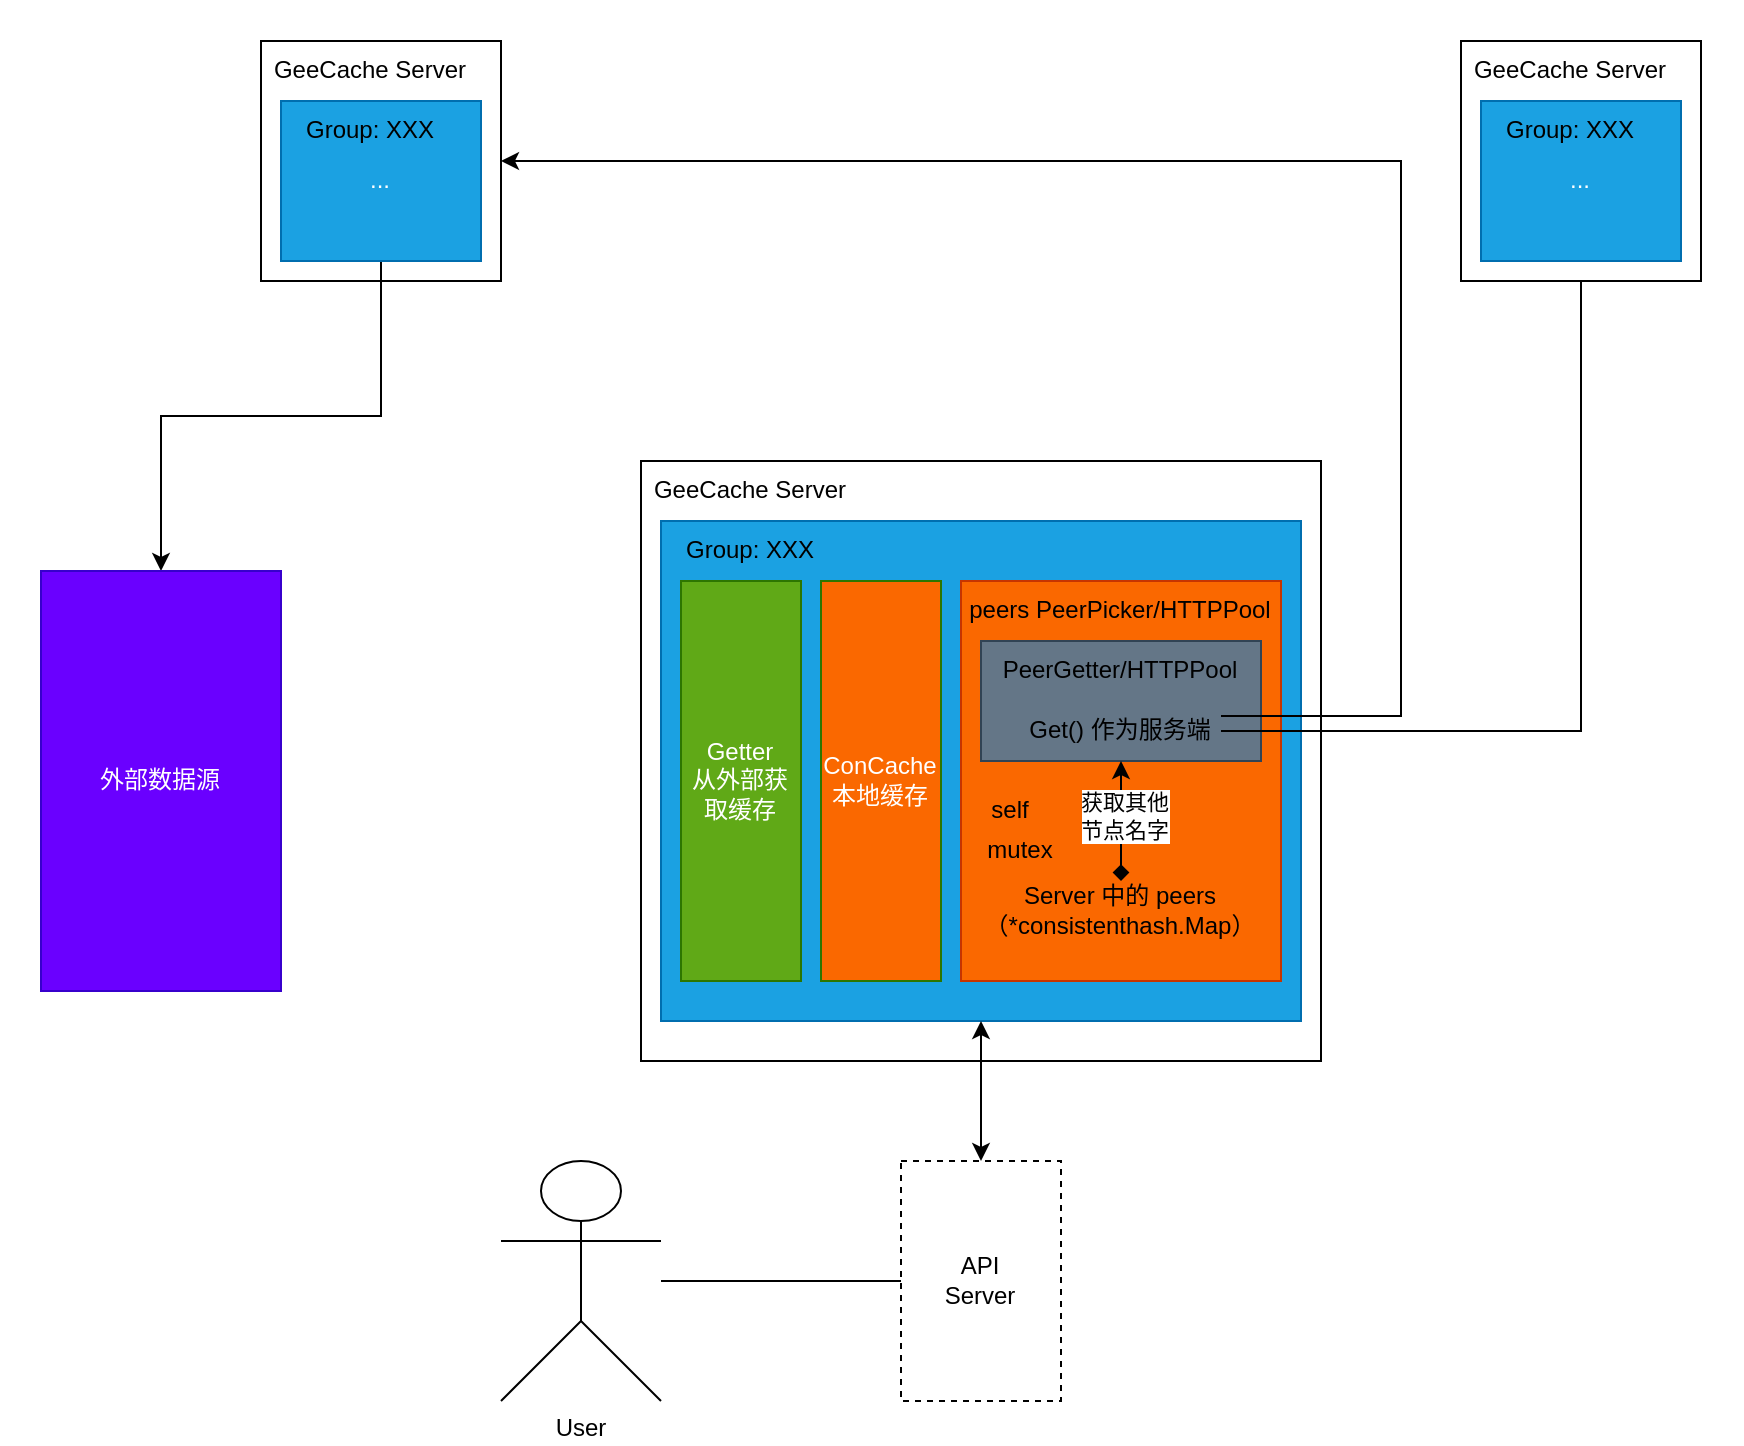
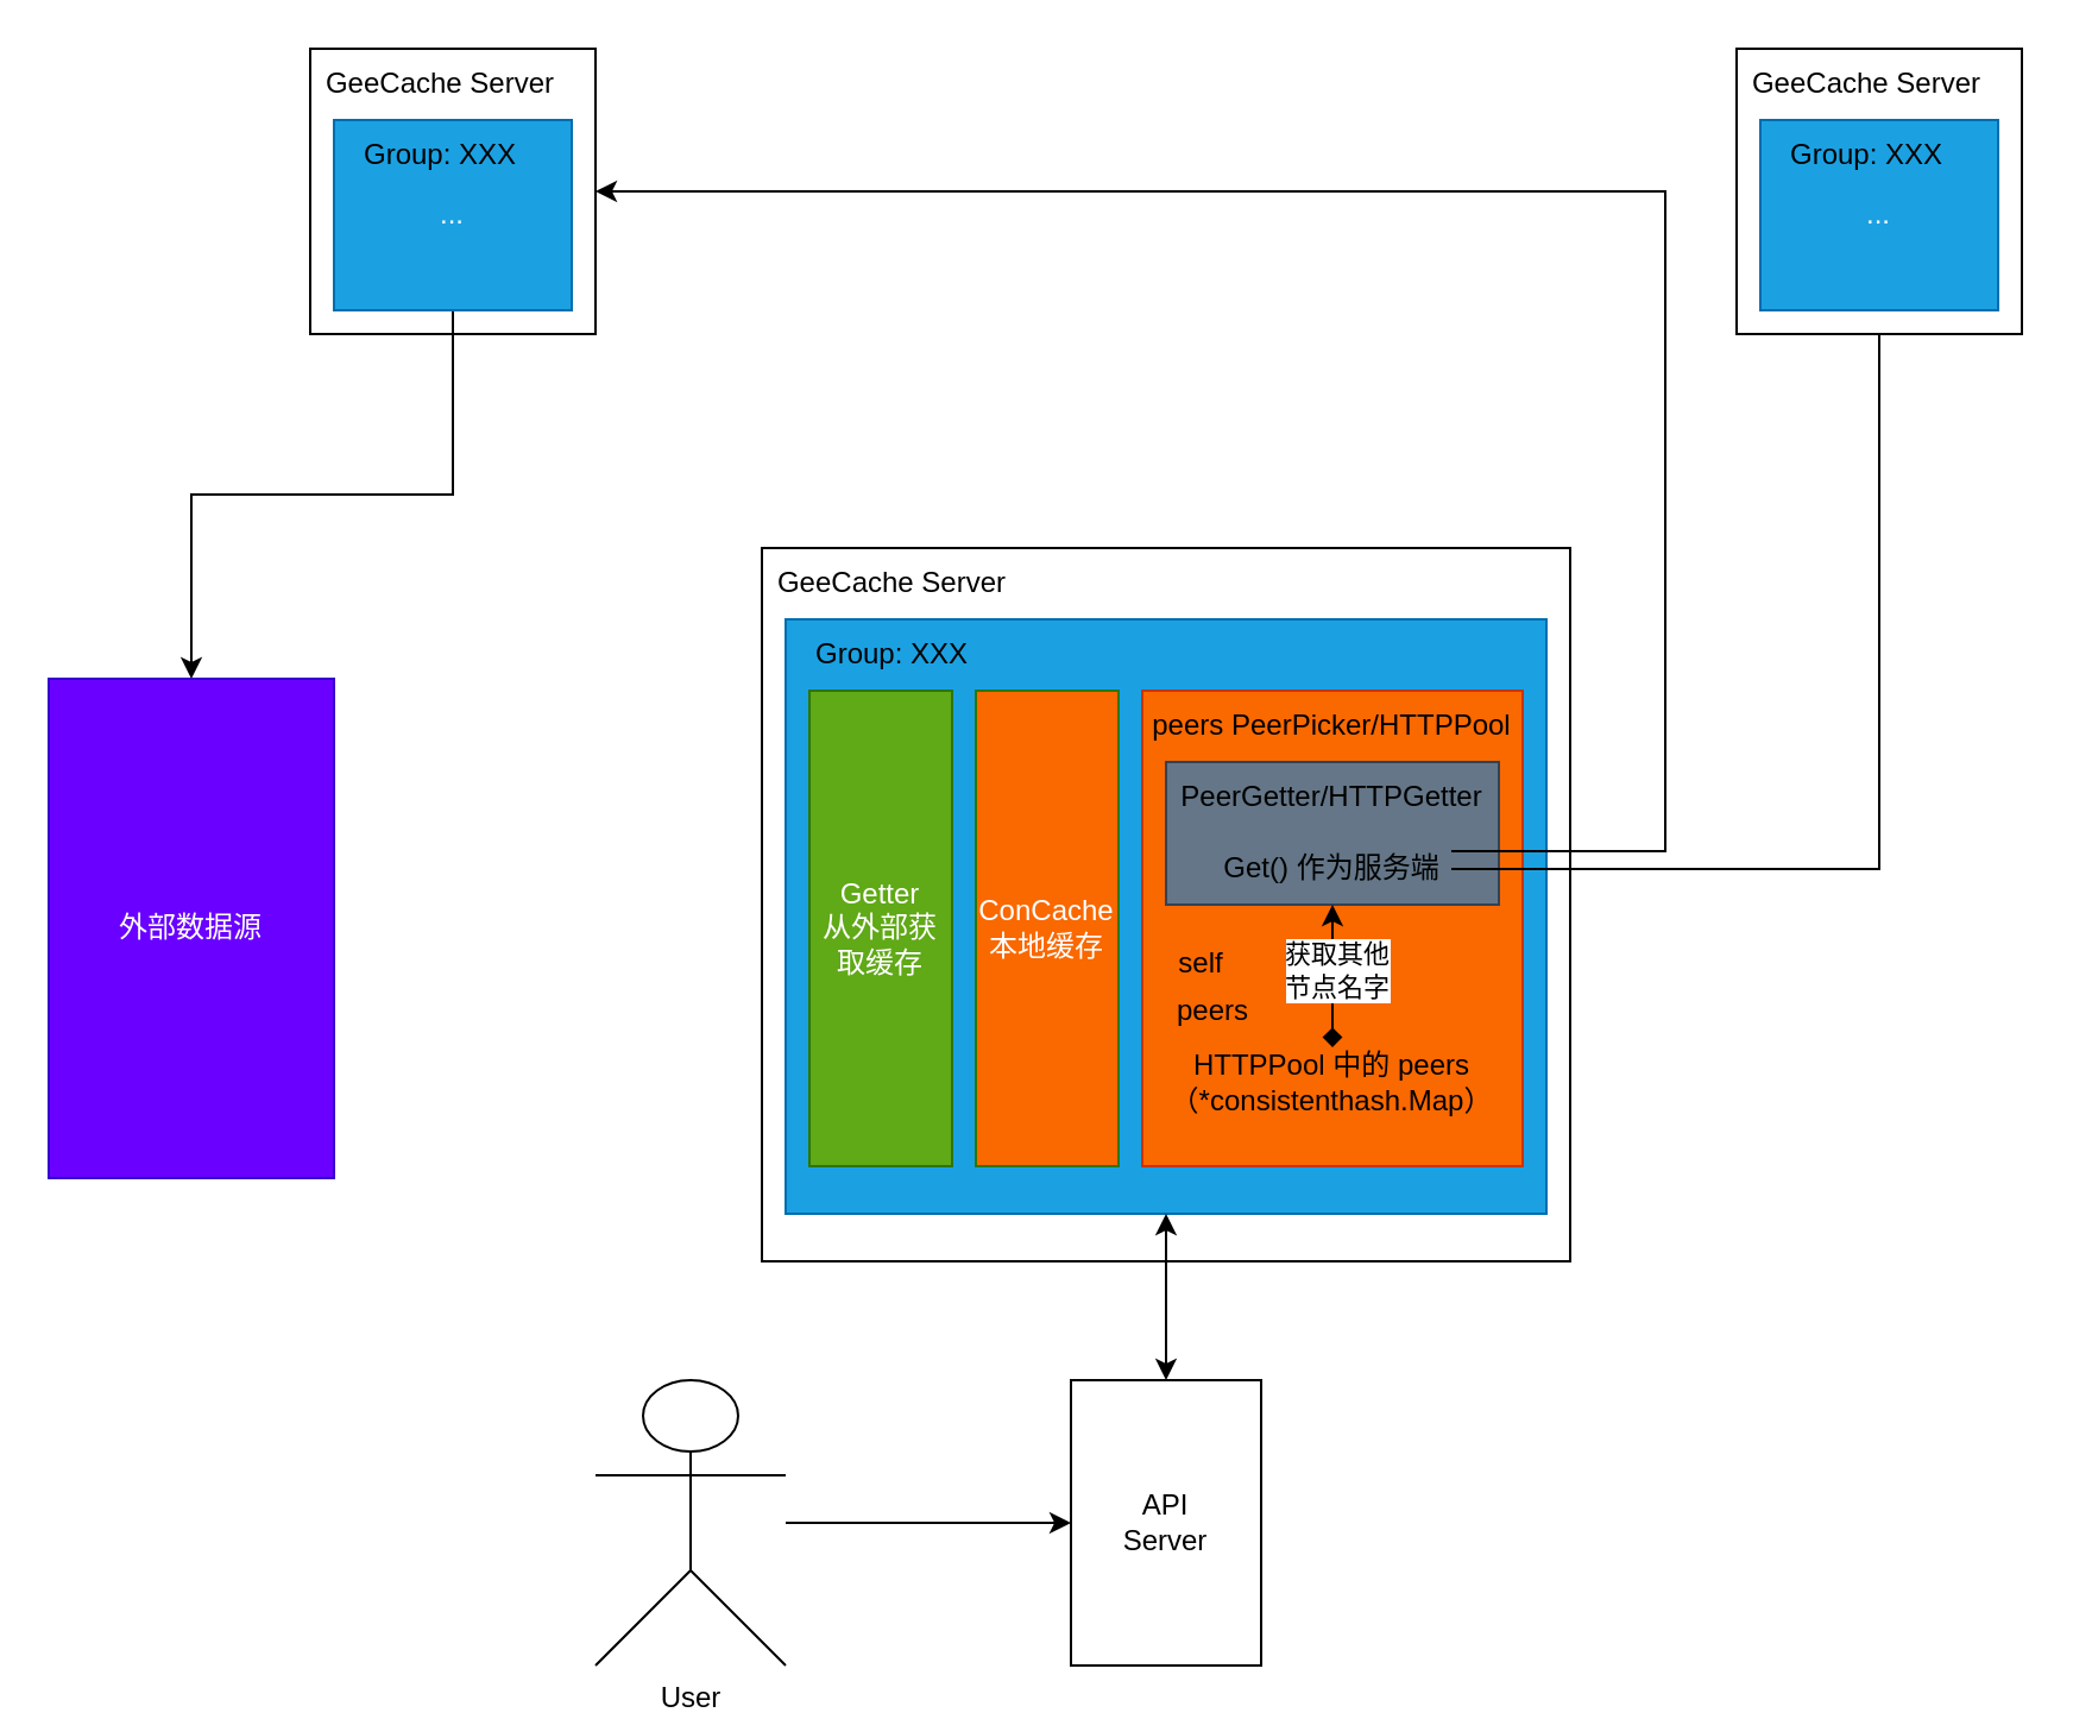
  <mxCell id="0" />
  <mxCell id="1" parent="0" />
- <mxCell id="2" value="API&lt;br&gt;Server" style="rounded=0;whiteSpace=wrap;html=1;dashed=1;" parent="1" vertex="1"><mxGeometry x="450" y="580" width="80" height="120" as="geometry" /></mxCell>
- <mxCell id="3" style="edgeStyle=orthogonalEdgeStyle;rounded=0;orthogonalLoop=1;jettySize=auto;html=1;entryX=0;entryY=0.5;entryDx=0;entryDy=0;endArrow=none;" parent="1" source="4" target="2" edge="1"><mxGeometry relative="1" as="geometry" /></mxCell>
+ <mxCell id="2" value="API&lt;br&gt;Server" style="rounded=0;whiteSpace=wrap;html=1;" parent="1" vertex="1"><mxGeometry x="450" y="580" width="80" height="120" as="geometry" /></mxCell>
+ <mxCell id="3" style="edgeStyle=orthogonalEdgeStyle;rounded=0;orthogonalLoop=1;jettySize=auto;html=1;entryX=0;entryY=0.5;entryDx=0;entryDy=0;" parent="1" source="4" target="2" edge="1"><mxGeometry relative="1" as="geometry" /></mxCell>
  <mxCell id="4" value="User" style="shape=umlActor;verticalLabelPosition=bottom;verticalAlign=top;html=1;outlineConnect=0;" parent="1" vertex="1"><mxGeometry x="250" y="580" width="80" height="120" as="geometry" /></mxCell>
  <mxCell id="5" value="" style="rounded=0;whiteSpace=wrap;html=1;" parent="1" vertex="1"><mxGeometry x="320" y="230" width="340" height="300" as="geometry" /></mxCell>
  <mxCell id="6" value="" style="rounded=0;whiteSpace=wrap;html=1;" parent="1" vertex="1"><mxGeometry y="20" width="120" height="120" as="geometry" x="130" /></mxCell>
  <mxCell id="7" value="GeeCache Server" style="text;html=1;align=center;verticalAlign=middle;whiteSpace=wrap;rounded=0;" parent="1" vertex="1"><mxGeometry x="320" y="230" width="110" height="30" as="geometry" /></mxCell>
  <mxCell id="8" value="" style="rounded=0;whiteSpace=wrap;html=1;fillColor=#1ba1e2;fontColor=#ffffff;strokeColor=#006EAF;" parent="1" vertex="1"><mxGeometry x="330" y="260" width="320" height="250" as="geometry" /></mxCell>
  <mxCell id="9" value="Group: XXX" style="text;html=1;align=center;verticalAlign=middle;whiteSpace=wrap;rounded=0;" parent="1" vertex="1"><mxGeometry x="330" y="260" width="90" height="30" as="geometry" /></mxCell>
  <mxCell id="10" value="Getter&lt;br&gt;从外部获取缓存" style="rounded=0;whiteSpace=wrap;html=1;fillColor=#60a917;fontColor=#ffffff;strokeColor=#2D7600;" parent="1" vertex="1"><mxGeometry x="340" y="290" width="60" height="200" as="geometry" /></mxCell>
  <mxCell id="11" value="ConCache&lt;br&gt;本地缓存" style="rounded=0;whiteSpace=wrap;html=1;fillColor=#fa6800;fontColor=#ffffff;strokeColor=#2D7600;" parent="1" vertex="1"><mxGeometry x="410" y="290" width="60" height="200" as="geometry" /></mxCell>
  <mxCell id="12" value="" style="rounded=0;whiteSpace=wrap;html=1;fillColor=#fa6800;fontColor=#000000;strokeColor=#C73500;" parent="1" vertex="1"><mxGeometry x="480" y="290" width="160" height="200" as="geometry" /></mxCell>
  <mxCell id="13" value="peers PeerPicker/HTTPPool" style="text;html=1;align=center;verticalAlign=middle;whiteSpace=wrap;rounded=0;" parent="1" vertex="1"><mxGeometry x="480" y="290" width="160" height="30" as="geometry" /></mxCell>
  <mxCell id="14" value="" style="rounded=0;whiteSpace=wrap;html=1;fillColor=#647687;fontColor=#ffffff;strokeColor=#314354;" parent="1" vertex="1"><mxGeometry x="490" y="320" width="140" height="60" as="geometry" /></mxCell>
- <mxCell id="15" value="PeerGetter/HTTPPool" style="text;html=1;align=center;verticalAlign=middle;whiteSpace=wrap;rounded=0;" parent="1" vertex="1"><mxGeometry x="490" y="320" width="140" height="30" as="geometry" /></mxCell>
+ <mxCell id="15" value="PeerGetter/HTTPGetter" style="text;html=1;align=center;verticalAlign=middle;whiteSpace=wrap;rounded=0;" parent="1" vertex="1"><mxGeometry x="490" y="320" width="140" height="30" as="geometry" /></mxCell>
  <mxCell id="16" style="edgeStyle=orthogonalEdgeStyle;rounded=0;orthogonalLoop=1;jettySize=auto;html=1;exitX=1;exitY=0.5;exitDx=0;exitDy=0;entryX=0.5;entryY=1;entryDx=0;entryDy=0;" edge="1" parent="1" source="20" target="30"><mxGeometry relative="1" as="geometry" /></mxCell>
  <mxCell id="17" style="edgeStyle=orthogonalEdgeStyle;rounded=0;orthogonalLoop=1;jettySize=auto;html=1;exitX=1;exitY=0.25;exitDx=0;exitDy=0;entryX=1;entryY=0.5;entryDx=0;entryDy=0;" edge="1" parent="1" source="20" target="6"><mxGeometry relative="1" as="geometry"><Array as="points"><mxPoint x="700" y="358" /><mxPoint x="700" y="80" /></Array></mxGeometry></mxCell>
  <mxCell id="18" style="edgeStyle=orthogonalEdgeStyle;rounded=0;orthogonalLoop=1;jettySize=auto;html=1;exitX=0.5;exitY=1;exitDx=0;exitDy=0;entryX=0.5;entryY=0;entryDx=0;entryDy=0;startArrow=classic;startFill=1;endArrow=diamond;" edge="1" parent="1" source="20" target="23"><mxGeometry relative="1" as="geometry" /></mxCell>
  <mxCell id="19" value="获取其他&lt;div&gt;节点名字&lt;/div&gt;" style="edgeLabel;html=1;align=center;verticalAlign=middle;resizable=0;points=[];" vertex="1" connectable="0" parent="18"><mxGeometry x="-0.1" y="1" relative="1" as="geometry"><mxPoint as="offset" /></mxGeometry></mxCell>
  <mxCell id="20" value="Get() 作为服务端" style="text;html=1;align=center;verticalAlign=middle;whiteSpace=wrap;rounded=0;" parent="1" vertex="1"><mxGeometry x="510" y="350" width="100" height="30" as="geometry" /></mxCell>
  <mxCell id="21" value="self" style="text;html=1;align=center;verticalAlign=middle;whiteSpace=wrap;rounded=0;" parent="1" vertex="1"><mxGeometry x="490" y="390" width="30" height="30" as="geometry" /></mxCell>
- <mxCell id="22" value="mutex" style="text;html=1;align=center;verticalAlign=middle;whiteSpace=wrap;rounded=0;" parent="1" vertex="1"><mxGeometry x="480" y="410" width="60" height="30" as="geometry" /></mxCell>
- <mxCell id="23" value="Server 中的 peers（*consistenthash.Map）" style="text;html=1;align=center;verticalAlign=middle;whiteSpace=wrap;rounded=0;" parent="1" vertex="1"><mxGeometry x="490" y="440" width="140" height="30" as="geometry" /></mxCell>
+ <mxCell id="22" value="peers" style="text;html=1;align=center;verticalAlign=middle;whiteSpace=wrap;rounded=0;" parent="1" vertex="1"><mxGeometry x="480" y="410" width="60" height="30" as="geometry" /></mxCell>
+ <mxCell id="23" value="HTTPPool 中的 peers（*consistenthash.Map）" style="text;html=1;align=center;verticalAlign=middle;whiteSpace=wrap;rounded=0;" parent="1" vertex="1"><mxGeometry x="490" y="440" width="140" height="30" as="geometry" /></mxCell>
  <mxCell id="24" value="GeeCache Server" style="text;html=1;align=center;verticalAlign=middle;whiteSpace=wrap;rounded=0;" parent="1" vertex="1"><mxGeometry y="20" width="110" height="30" as="geometry" x="130" /></mxCell>
  <mxCell id="25" style="edgeStyle=orthogonalEdgeStyle;rounded=0;orthogonalLoop=1;jettySize=auto;html=1;exitX=0.5;exitY=1;exitDx=0;exitDy=0;entryX=0.5;entryY=0;entryDx=0;entryDy=0;" edge="1" parent="1" source="26" target="33"><mxGeometry relative="1" as="geometry" /></mxCell>
  <mxCell id="26" value="..." style="rounded=0;whiteSpace=wrap;html=1;fillColor=#1ba1e2;fontColor=#ffffff;strokeColor=#006EAF;" parent="1" vertex="1"><mxGeometry x="140" y="50" width="100" height="80" as="geometry" /></mxCell>
  <mxCell id="27" value="Group: XXX" style="text;html=1;align=center;verticalAlign=middle;whiteSpace=wrap;rounded=0;" parent="1" vertex="1"><mxGeometry x="140" y="50" width="90" height="30" as="geometry" /></mxCell>
  <mxCell id="28" value="" style="rounded=0;whiteSpace=wrap;html=1;" parent="1" vertex="1"><mxGeometry x="730" y="20" width="120" height="120" as="geometry" /></mxCell>
  <mxCell id="29" value="GeeCache Server" style="text;html=1;align=center;verticalAlign=middle;whiteSpace=wrap;rounded=0;" parent="1" vertex="1"><mxGeometry x="730" y="20" width="110" height="30" as="geometry" /></mxCell>
  <mxCell id="30" value="..." style="rounded=0;whiteSpace=wrap;html=1;fillColor=#1ba1e2;fontColor=#ffffff;strokeColor=#006EAF;" parent="1" vertex="1"><mxGeometry x="740" y="50" width="100" height="80" as="geometry" /></mxCell>
  <mxCell id="31" value="Group: XXX" style="text;html=1;align=center;verticalAlign=middle;whiteSpace=wrap;rounded=0;" parent="1" vertex="1"><mxGeometry x="740" y="50" width="90" height="30" as="geometry" /></mxCell>
  <mxCell id="32" value="" style="endArrow=classic;startArrow=classic;html=1;rounded=0;exitX=0.5;exitY=0;exitDx=0;exitDy=0;entryX=0.5;entryY=1;entryDx=0;entryDy=0;" parent="1" source="2" target="8" edge="1"><mxGeometry width="50" height="50" relative="1" as="geometry"><mxPoint x="490" y="570" as="sourcePoint" /><mxPoint x="540" y="520" as="targetPoint" /></mxGeometry></mxCell>
  <mxCell id="33" value="外部数据源" style="rounded=0;whiteSpace=wrap;html=1;fillColor=#6a00ff;fontColor=#ffffff;strokeColor=#3700CC;" vertex="1" parent="1"><mxGeometry x="20" y="285" width="120" height="210" as="geometry" /></mxCell>
